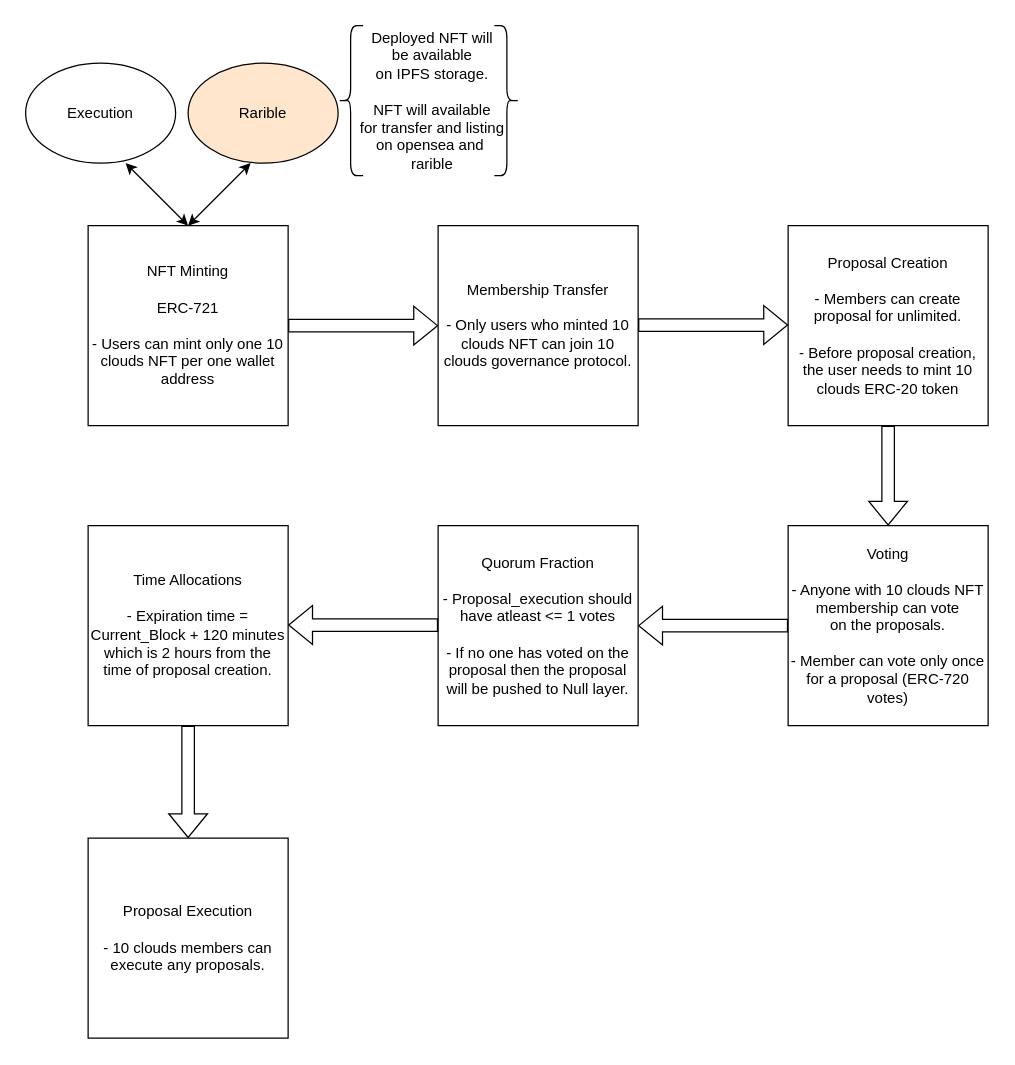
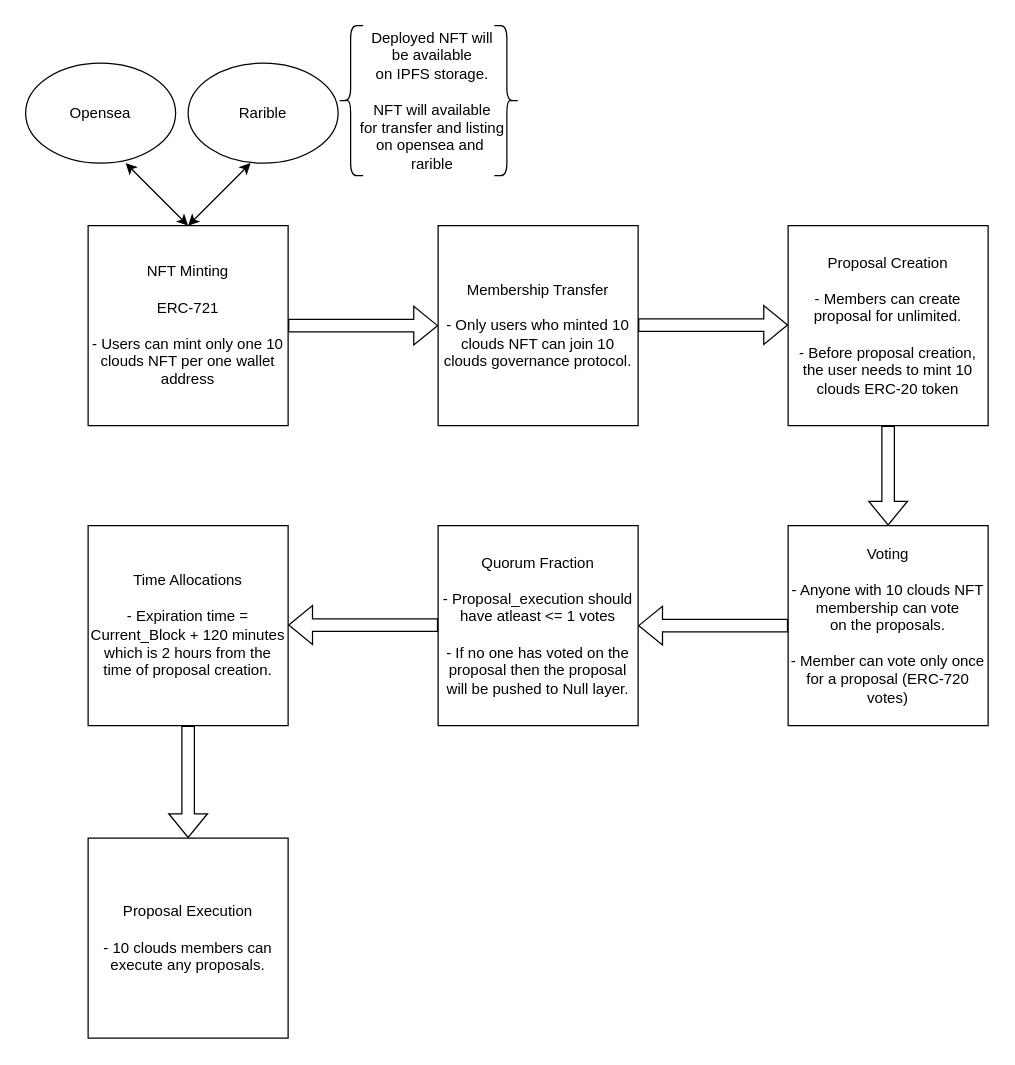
  <mxCell id="0" />
  <mxCell id="1" parent="0" />
  <mxCell id="2" value="NFT Minting&lt;br&gt;&lt;br&gt;ERC-721&lt;br&gt;&lt;br&gt;- Users can mint only one 10 clouds NFT per one wallet address" style="whiteSpace=wrap;html=1;aspect=fixed;" vertex="1" parent="1"><mxGeometry x="70" y="180" width="160" height="160" as="geometry" /></mxCell>
  <mxCell id="3" value="Voting&lt;br&gt;&lt;br&gt;- Anyone with 10 clouds NFT&lt;br&gt;membership can vote&lt;br&gt;on the proposals.&lt;br&gt;&lt;br&gt;- Member can vote only once&lt;br&gt;for a proposal (ERC-720 votes)" style="whiteSpace=wrap;html=1;aspect=fixed;" vertex="1" parent="1"><mxGeometry x="630" y="420" width="160" height="160" as="geometry" /></mxCell>
  <mxCell id="4" value="Membership Transfer&lt;br&gt;&lt;br&gt;- Only users who minted 10 clouds NFT can join 10 clouds governance protocol." style="whiteSpace=wrap;html=1;aspect=fixed;" vertex="1" parent="1"><mxGeometry x="350" y="180" width="160" height="160" as="geometry" /></mxCell>
  <mxCell id="5" value="Proposal Creation&lt;br&gt;&lt;br&gt;- Members can create proposal for unlimited.&lt;br&gt;&lt;br&gt;- Before proposal creation, the user needs to mint 10 clouds ERC-20 token" style="whiteSpace=wrap;html=1;aspect=fixed;" vertex="1" parent="1"><mxGeometry x="630" y="180" width="160" height="160" as="geometry" /></mxCell>
  <mxCell id="6" value="Quorum Fraction&lt;br&gt;&lt;br&gt;- Proposal_execution should have atleast &amp;lt;= 1 votes&lt;br&gt;&lt;br&gt;- If no one has voted on the proposal then the proposal will be pushed to Null layer." style="whiteSpace=wrap;html=1;aspect=fixed;" vertex="1" parent="1"><mxGeometry x="350" y="420" width="160" height="160" as="geometry" /></mxCell>
  <mxCell id="7" value="Time Allocations&lt;br&gt;&lt;br&gt;- Expiration time = Current_Block + 120 minutes&lt;br&gt;which is 2 hours from the time of proposal creation." style="whiteSpace=wrap;html=1;aspect=fixed;" vertex="1" parent="1"><mxGeometry x="70" y="420" width="160" height="160" as="geometry" /></mxCell>
  <mxCell id="8" value="" style="shape=flexArrow;endArrow=classic;html=1;rounded=0;exitX=1;exitY=0.5;exitDx=0;exitDy=0;entryX=0;entryY=0.5;entryDx=0;entryDy=0;" edge="1" parent="1" source="2" target="4"><mxGeometry width="50" height="50" relative="1" as="geometry"><mxPoint x="390" y="400" as="sourcePoint" /><mxPoint x="440" y="350" as="targetPoint" /></mxGeometry></mxCell>
  <mxCell id="9" value="" style="shape=flexArrow;endArrow=classic;html=1;rounded=0;exitX=1;exitY=0.5;exitDx=0;exitDy=0;entryX=0;entryY=0.5;entryDx=0;entryDy=0;" edge="1" parent="1"><mxGeometry width="50" height="50" relative="1" as="geometry"><mxPoint x="510" y="259.5" as="sourcePoint" /><mxPoint x="630" y="259.5" as="targetPoint" /></mxGeometry></mxCell>
  <mxCell id="10" value="" style="shape=flexArrow;endArrow=classic;html=1;rounded=0;exitX=0.5;exitY=1;exitDx=0;exitDy=0;entryX=0.5;entryY=0;entryDx=0;entryDy=0;" edge="1" parent="1" source="5" target="3"><mxGeometry width="50" height="50" relative="1" as="geometry"><mxPoint x="710" y="420" as="sourcePoint" /><mxPoint x="760" y="370" as="targetPoint" /></mxGeometry></mxCell>
  <mxCell id="11" value="" style="endArrow=classic;startArrow=classic;html=1;rounded=0;" edge="1" parent="1"><mxGeometry width="50" height="50" relative="1" as="geometry"><mxPoint x="150" y="180" as="sourcePoint" /><mxPoint x="100" y="130" as="targetPoint" /></mxGeometry></mxCell>
  <mxCell id="12" value="" style="endArrow=classic;startArrow=classic;html=1;rounded=0;" edge="1" parent="1"><mxGeometry width="50" height="50" relative="1" as="geometry"><mxPoint x="150" y="180" as="sourcePoint" /><mxPoint x="200" y="130" as="targetPoint" /></mxGeometry></mxCell>
- <mxCell id="13" value="Execution" style="ellipse;whiteSpace=wrap;html=1;" vertex="1" parent="1"><mxGeometry x="20" y="50" width="120" height="80" as="geometry" /></mxCell>
- <mxCell id="14" value="Rarible" style="ellipse;whiteSpace=wrap;html=1;fillColor=#ffe6cc;" vertex="1" parent="1"><mxGeometry x="150" y="50" width="120" height="80" as="geometry" /></mxCell>
+ <mxCell id="13" value="Opensea" style="ellipse;whiteSpace=wrap;html=1;" vertex="1" parent="1"><mxGeometry x="20" y="50" width="120" height="80" as="geometry" /></mxCell>
+ <mxCell id="14" value="Rarible" style="ellipse;whiteSpace=wrap;html=1;" vertex="1" parent="1"><mxGeometry x="150" y="50" width="120" height="80" as="geometry" /></mxCell>
  <mxCell id="15" value="" style="shape=curlyBracket;whiteSpace=wrap;html=1;rounded=1;" vertex="1" parent="1"><mxGeometry x="270" y="20" width="20" height="120" as="geometry" /></mxCell>
  <mxCell id="16" value="" style="shape=curlyBracket;whiteSpace=wrap;html=1;rounded=1;flipH=1;" vertex="1" parent="1"><mxGeometry x="395" y="20" width="20" height="120" as="geometry" /></mxCell>
  <mxCell id="17" value="Deployed NFT will &lt;br&gt;be available &lt;br&gt;on IPFS storage.&lt;br&gt;&lt;br&gt;NFT will available &lt;br&gt;for transfer and listing&lt;br&gt;on opensea and&amp;nbsp;&lt;br&gt;rarible" style="text;html=1;align=center;verticalAlign=middle;resizable=0;points=[];autosize=1;strokeColor=none;fillColor=none;" vertex="1" parent="1"><mxGeometry x="280" y="20" width="130" height="120" as="geometry" /></mxCell>
  <mxCell id="18" value="" style="shape=flexArrow;endArrow=classic;html=1;rounded=0;entryX=1;entryY=0.5;entryDx=0;entryDy=0;exitX=0;exitY=0.5;exitDx=0;exitDy=0;" edge="1" parent="1" source="3" target="6"><mxGeometry width="50" height="50" relative="1" as="geometry"><mxPoint x="620" y="510" as="sourcePoint" /><mxPoint x="600" y="470" as="targetPoint" /></mxGeometry></mxCell>
  <mxCell id="19" value="" style="shape=flexArrow;endArrow=classic;html=1;rounded=0;entryX=1;entryY=0.5;entryDx=0;entryDy=0;exitX=0;exitY=0.5;exitDx=0;exitDy=0;" edge="1" parent="1"><mxGeometry width="50" height="50" relative="1" as="geometry"><mxPoint x="350" y="499.5" as="sourcePoint" /><mxPoint x="230" y="499.5" as="targetPoint" /></mxGeometry></mxCell>
  <mxCell id="20" value="" style="shape=flexArrow;endArrow=classic;html=1;rounded=0;exitX=0.5;exitY=1;exitDx=0;exitDy=0;" edge="1" parent="1" source="7"><mxGeometry width="50" height="50" relative="1" as="geometry"><mxPoint x="160" y="590" as="sourcePoint" /><mxPoint x="150" y="670" as="targetPoint" /></mxGeometry></mxCell>
  <mxCell id="21" value="Proposal Execution&lt;br&gt;&lt;br&gt;- 10 clouds members can execute any proposals." style="whiteSpace=wrap;html=1;aspect=fixed;" vertex="1" parent="1"><mxGeometry x="70" y="670" width="160" height="160" as="geometry" /></mxCell>
